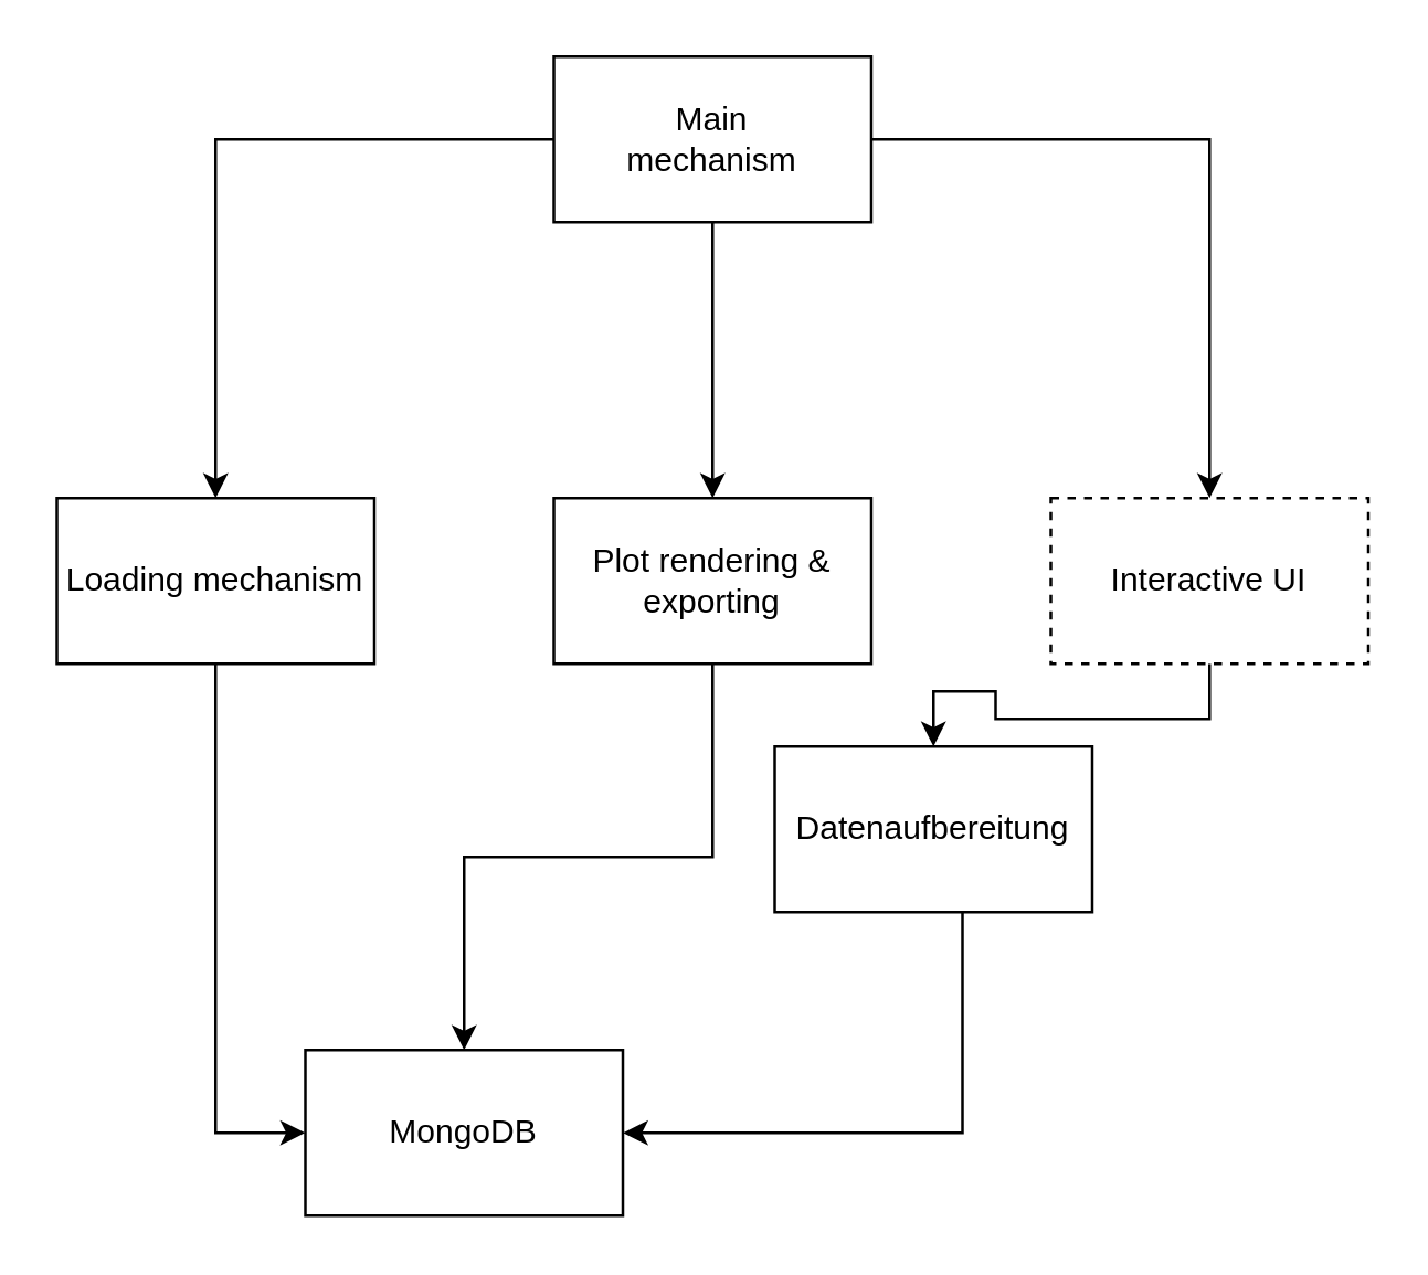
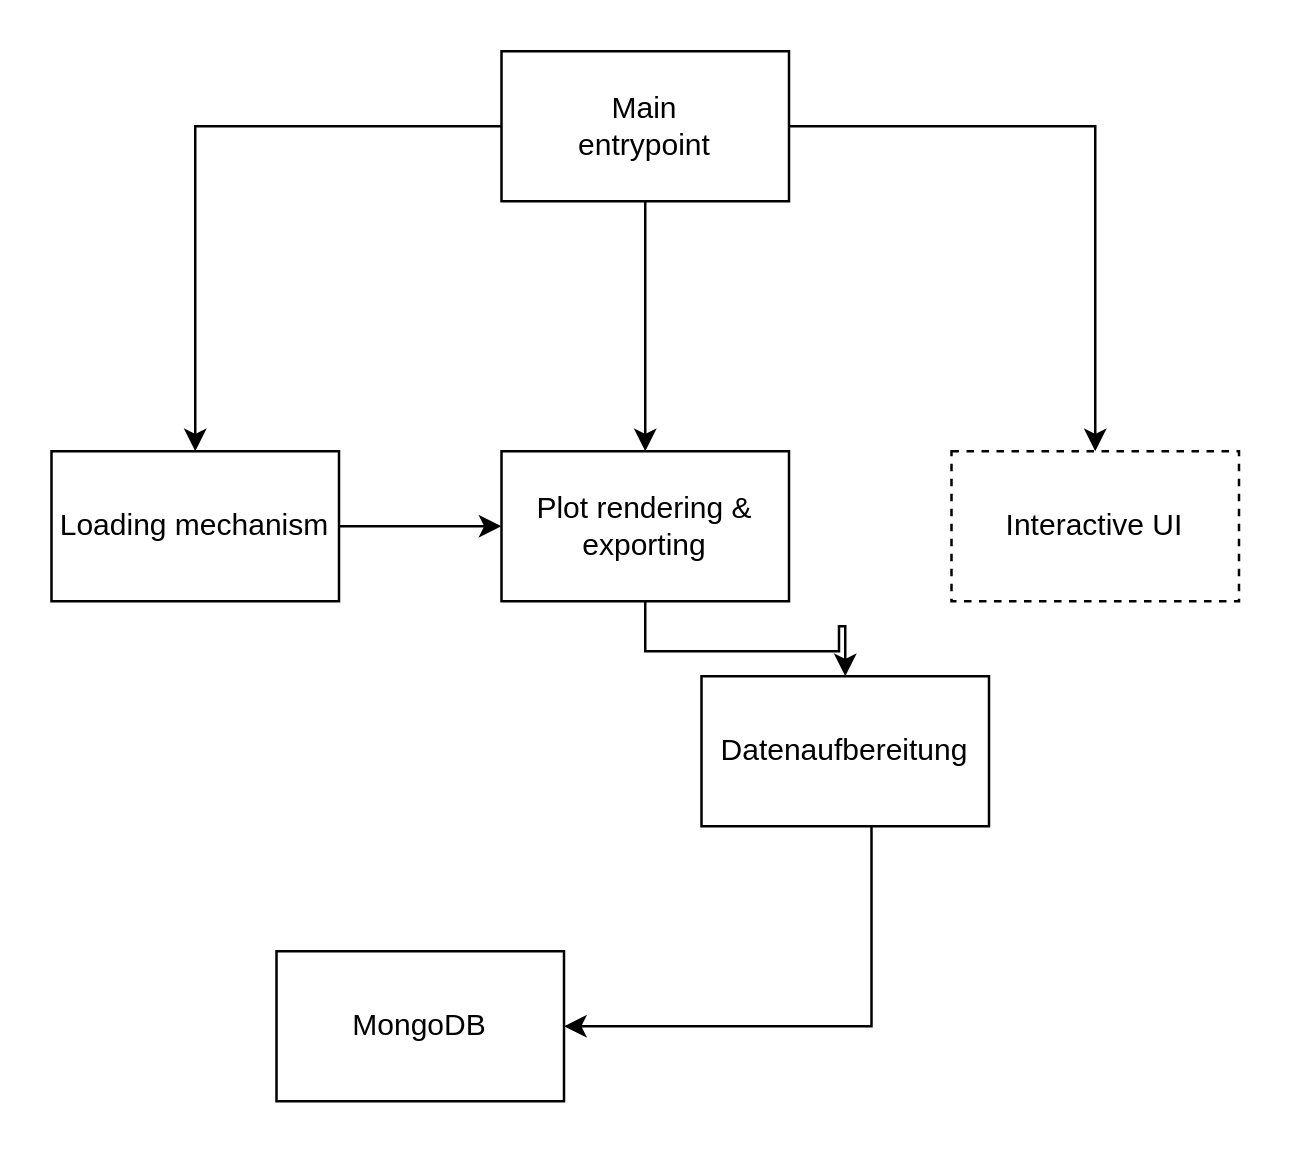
  <mxCell id="0" />
  <mxCell id="1" parent="0" />
  <mxCell id="2" style="edgeStyle=orthogonalEdgeStyle;rounded=0;orthogonalLoop=1;jettySize=auto;html=1;entryX=0.5;entryY=0;entryDx=0;entryDy=0;" parent="1" source="5" target="7" edge="1"><mxGeometry relative="1" as="geometry" /></mxCell>
  <mxCell id="3" style="edgeStyle=orthogonalEdgeStyle;rounded=0;orthogonalLoop=1;jettySize=auto;html=1;entryX=0.5;entryY=0;entryDx=0;entryDy=0;" parent="1" source="5" target="9" edge="1"><mxGeometry relative="1" as="geometry" /></mxCell>
  <mxCell id="4" style="edgeStyle=orthogonalEdgeStyle;rounded=0;orthogonalLoop=1;jettySize=auto;html=1;entryX=0.5;entryY=0;entryDx=0;entryDy=0;" parent="1" source="5" target="11" edge="1"><mxGeometry relative="1" as="geometry" /></mxCell>
- <mxCell id="5" value="Main&lt;div&gt;mechanism&lt;/div&gt;" style="rounded=0;whiteSpace=wrap;html=1;" parent="1" vertex="1"><mxGeometry x="200" y="20" width="115" height="60" as="geometry" /></mxCell>
- <mxCell id="6" style="edgeStyle=orthogonalEdgeStyle;rounded=0;orthogonalLoop=1;jettySize=auto;html=1;entryX=0;entryY=0.5;entryDx=0;entryDy=0;" parent="1" source="7" target="12" edge="1"><mxGeometry relative="1" as="geometry" /></mxCell>
+ <mxCell id="5" value="Main&lt;div&gt;entrypoint&lt;/div&gt;" style="rounded=0;whiteSpace=wrap;html=1;" parent="1" vertex="1"><mxGeometry x="200" y="20" width="115" height="60" as="geometry" /></mxCell>
+ <mxCell id="6" style="edgeStyle=orthogonalEdgeStyle;rounded=0;orthogonalLoop=1;jettySize=auto;html=1;" parent="1" source="7" target="9" edge="1"><mxGeometry relative="1" as="geometry" /></mxCell>
  <mxCell id="7" value="Loading mechanism" style="rounded=0;whiteSpace=wrap;html=1;" parent="1" vertex="1"><mxGeometry x="20" y="180" width="115" height="60" as="geometry" /></mxCell>
- <mxCell id="8" style="edgeStyle=orthogonalEdgeStyle;rounded=0;orthogonalLoop=1;jettySize=auto;html=1;" edge="1" parent="1" source="9" target="12"><mxGeometry relative="1" as="geometry" /></mxCell>
+ <mxCell id="8" style="edgeStyle=orthogonalEdgeStyle;rounded=0;orthogonalLoop=1;jettySize=auto;html=1;entryX=0.5;entryY=0;entryDx=0;entryDy=0;" edge="1" parent="1" source="9" target="14"><mxGeometry relative="1" as="geometry" /></mxCell>
  <mxCell id="9" value="Plot rendering &amp;amp; exporting" style="rounded=0;whiteSpace=wrap;html=1;" parent="1" vertex="1"><mxGeometry x="200" y="180" width="115" height="60" as="geometry" /></mxCell>
- <mxCell id="10" style="edgeStyle=orthogonalEdgeStyle;rounded=0;orthogonalLoop=1;jettySize=auto;html=1;entryX=0.5;entryY=0;entryDx=0;entryDy=0;" edge="1" parent="1" source="11" target="14"><mxGeometry relative="1" as="geometry" /></mxCell>
  <mxCell id="11" value="Interactive UI" style="rounded=0;whiteSpace=wrap;html=1;dashed=1;" parent="1" vertex="1"><mxGeometry x="380" y="180" width="115" height="60" as="geometry" /></mxCell>
  <mxCell id="12" value="MongoDB" style="rounded=0;whiteSpace=wrap;html=1;" parent="1" vertex="1"><mxGeometry x="110" y="380" width="115" height="60" as="geometry" /></mxCell>
  <mxCell id="13" style="edgeStyle=orthogonalEdgeStyle;rounded=0;orthogonalLoop=1;jettySize=auto;html=1;entryX=1;entryY=0.5;entryDx=0;entryDy=0;" edge="1" parent="1" source="14" target="12"><mxGeometry relative="1" as="geometry"><Array as="points"><mxPoint x="348" y="410" /></Array></mxGeometry></mxCell>
  <mxCell id="14" value="Datenaufbereitung" style="rounded=0;whiteSpace=wrap;html=1;fontSize=12;" parent="1" vertex="1"><mxGeometry x="280" y="270" width="115" height="60" as="geometry" /></mxCell>
